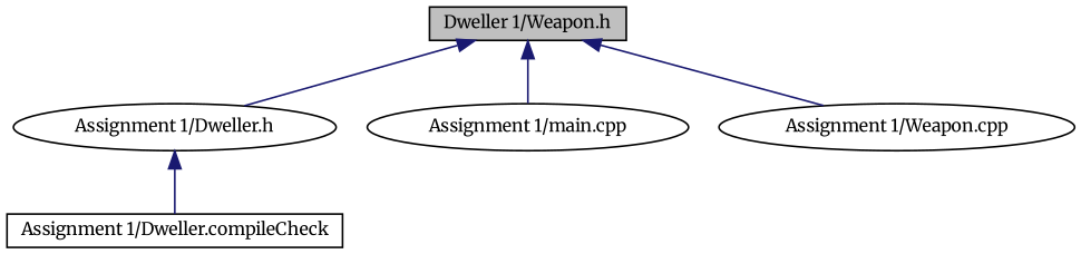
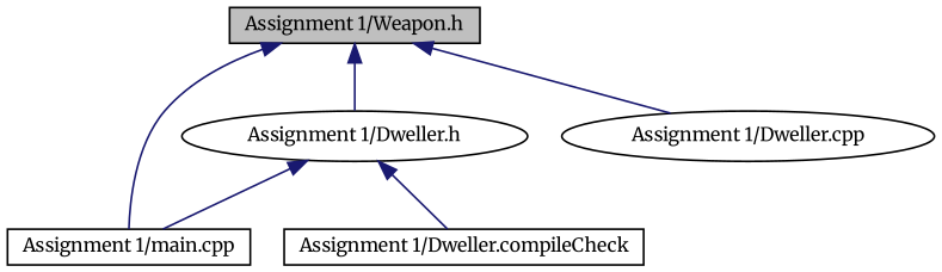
  digraph {
    fontname=Merriweather
    node [color=black fontname=Merriweather fontsize=10 shape=ellipse]
    edge [color=midnightblue dir=back fontname=Merriweather fontsize=10 labelfontname=Helvetica labelfontsize=10 style=solid]
-   n1 [fillcolor=grey75 fontcolor=black height=0.2 label="Dweller 1/Weapon.h" shape=box style=filled width=0.4]
+   n1 [fillcolor=grey75 fontcolor=black height=0.2 label="Assignment 1/Weapon.h" shape=box style=filled width=0.4]
    n2 [height=0.2 label="Assignment 1/Dweller.h" width=0.4]
-   n3 [height=0.2 label="Assignment 1/main.cpp" width=0.4]
-   n4 [height=0.2 label="Assignment 1/Weapon.cpp" width=0.4]
+   n3 [height=0.2 label="Assignment 1/main.cpp" shape=box width=0.4]
+   n4 [height=0.2 label="Assignment 1/Dweller.cpp" width=0.4]
    n5 [height=0.2 label="Assignment 1/Dweller.compileCheck" shape=box width=0.4]
    n1 -> n2
    n1 -> n3
    n1 -> n4
+   n2 -> n3
    n2 -> n5
  }
